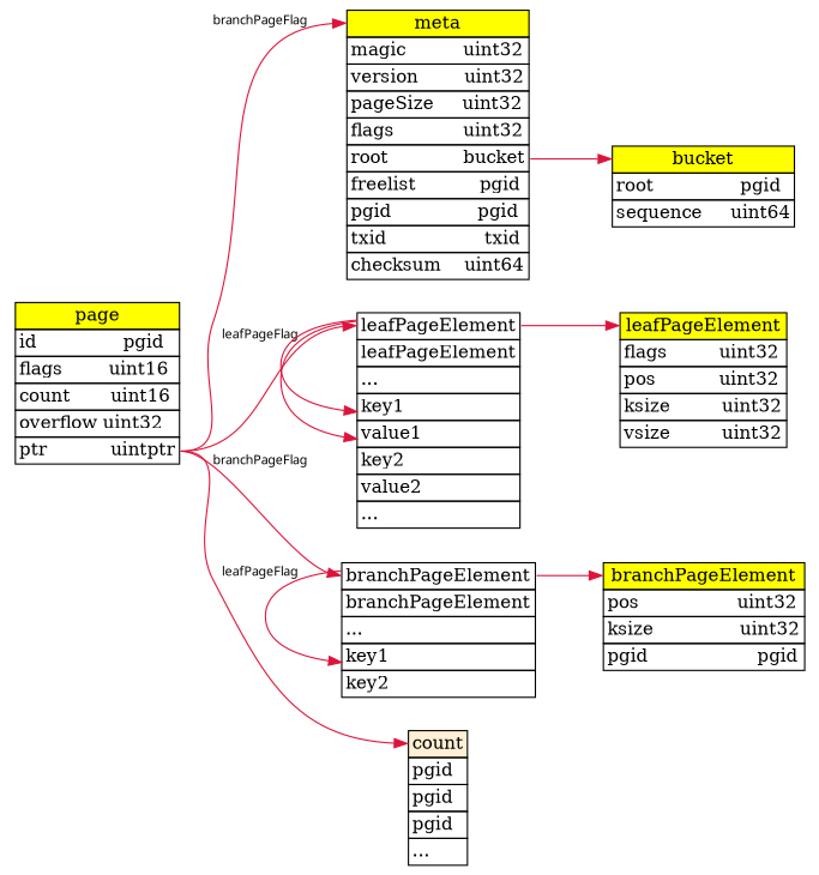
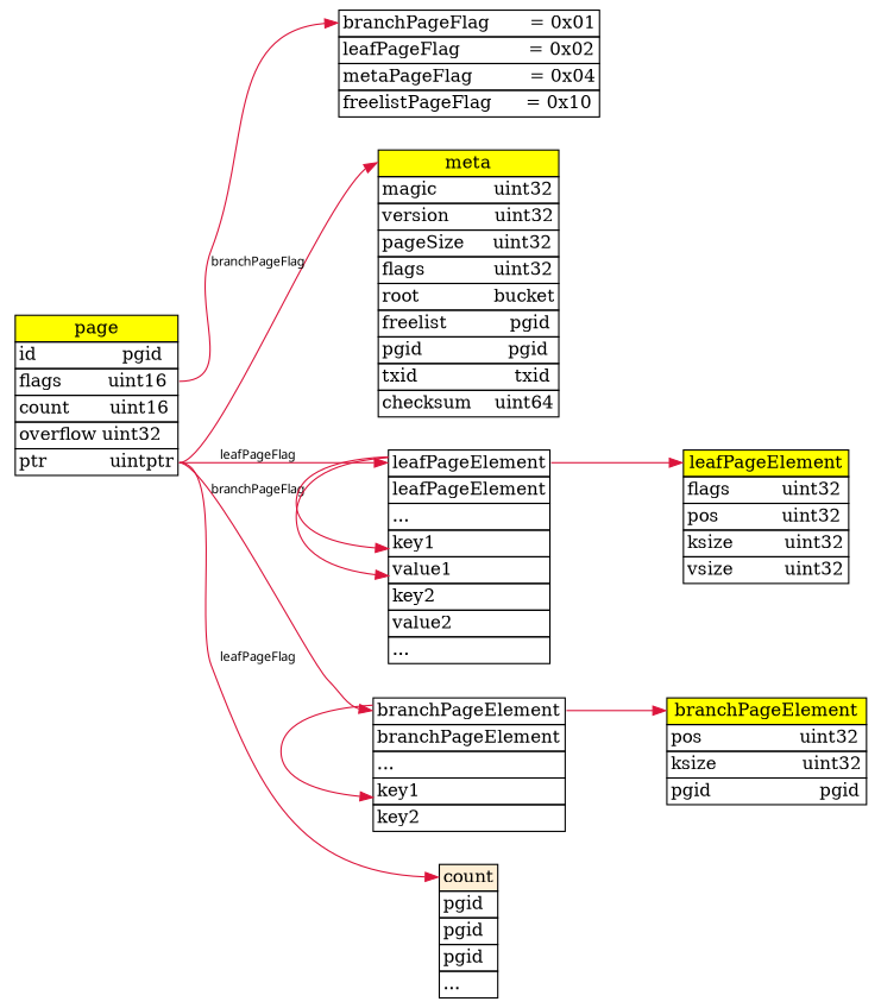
  digraph {
    rankdir=LR
    node [shape=none]
    edge [color=crimson fontname=Verdana fontsize=10 headport=head style=solid tailport=element]
    n1 [label=<<table border="0" cellspacing="0">     <tr><td bgcolor="yellow" border="1" port="head">page</td></tr>     <tr><td border="1" align="left">id&nbsp;&nbsp;&nbsp;&nbsp;&nbsp;&nbsp;&nbsp;&nbsp;&nbsp;&nbsp;&nbsp;&nbsp;&nbsp;&nbsp;&nbsp;pgid</td></tr>     <tr><td border="1" align="left" port="flag">flags&nbsp;&nbsp;&nbsp;&nbsp;&nbsp;&nbsp;&nbsp;&nbsp;uint16</td></tr>     <tr><td border="1" align="left">count&nbsp;&nbsp;&nbsp;&nbsp;&nbsp;&nbsp;&nbsp;uint16</td></tr>     <tr><td border="1" align="left">overflow&nbsp;uint32</td></tr>     <tr><td border="1" align="left" port="content">ptr&nbsp;&nbsp;&nbsp;&nbsp;&nbsp;&nbsp;&nbsp;&nbsp;&nbsp;&nbsp;&nbsp;uintptr</td></tr>     </table>>]
+   n2 [label=<<table border="0" cellspacing="0"> 	<tr><td border="1" align="left" port="head">branchPageFlag&nbsp;&nbsp;&nbsp;&nbsp;&nbsp;&nbsp;&nbsp;=&nbsp;0x01</td></tr> 	<tr><td border="1" align="left">leafPageFlag&nbsp;&nbsp;&nbsp;&nbsp;&nbsp;&nbsp;&nbsp;&nbsp;&nbsp;&nbsp;&nbsp;&nbsp;=&nbsp;0x02</td></tr> 	<tr><td border="1" align="left">metaPageFlag&nbsp;&nbsp;&nbsp;&nbsp;&nbsp;&nbsp;&nbsp;&nbsp;&nbsp;&nbsp;=&nbsp;0x04</td></tr> 	<tr><td border="1" align="left">freelistPageFlag&nbsp;&nbsp;&nbsp;&nbsp;&nbsp;&nbsp;=&nbsp;0x10</td></tr>     </table>>]
    n3 [label=<<table border="0" cellspacing="0">     <tr><td bgcolor="yellow" border="1" port="head">meta</td></tr> 	<tr><td border="1" align="left">magic&nbsp;&nbsp;&nbsp;&nbsp;&nbsp;&nbsp;&nbsp;&nbsp;&nbsp;&nbsp;uint32</td></tr> 	<tr><td border="1" align="left">version&nbsp;&nbsp;&nbsp;&nbsp;&nbsp;&nbsp;&nbsp;&nbsp;uint32</td></tr> 	<tr><td border="1" align="left">pageSize&nbsp;&nbsp;&nbsp;&nbsp;&nbsp;uint32</td></tr> 	<tr><td border="1" align="left">flags&nbsp;&nbsp;&nbsp;&nbsp;&nbsp;&nbsp;&nbsp;&nbsp;&nbsp;&nbsp;&nbsp;&nbsp;uint32</td></tr> 	<tr><td border="1" align="left" port="bucket">root&nbsp;&nbsp;&nbsp;&nbsp;&nbsp;&nbsp;&nbsp;&nbsp;&nbsp;&nbsp;&nbsp;&nbsp;&nbsp;bucket</td></tr> 	<tr><td border="1" align="left">freelist&nbsp;&nbsp;&nbsp;&nbsp;&nbsp;&nbsp;&nbsp;&nbsp;&nbsp;&nbsp;&nbsp;pgid</td></tr> 	<tr><td border="1" align="left">pgid&nbsp;&nbsp;&nbsp;&nbsp;&nbsp;&nbsp;&nbsp;&nbsp;&nbsp;&nbsp;&nbsp;&nbsp;&nbsp;&nbsp;&nbsp;pgid</td></tr> 	<tr><td border="1" align="left">txid&nbsp;&nbsp;&nbsp;&nbsp;&nbsp;&nbsp;&nbsp;&nbsp;&nbsp;&nbsp;&nbsp;&nbsp;&nbsp;&nbsp;&nbsp;&nbsp;&nbsp;txid</td></tr> 	<tr><td border="1" align="left">checksum&nbsp;&nbsp;&nbsp;&nbsp;uint64</td></tr>     </table>>]
    n4 [label=<<table border="0" cellspacing="0"> 	<tr><td border="1" align="left" port="element">leafPageElement</td></tr> 	<tr><td border="1" align="left">leafPageElement</td></tr> 	<tr><td border="1" align="left">...</td></tr> 	<tr><td border="1" align="left" port="key1">key1</td></tr> 	<tr><td border="1" align="left" port="val1">value1</td></tr> 	<tr><td border="1" align="left">key2</td></tr> 	<tr><td border="1" align="left">value2</td></tr> 	<tr><td border="1" align="left">...</td></tr>     </table>>]
    n5 [label=<<table border="0" cellspacing="0"> 	<tr><td border="1" align="left" port="element">branchPageElement</td></tr> 	<tr><td border="1" align="left">branchPageElement</td></tr> 	<tr><td border="1" align="left">...</td></tr> 	<tr><td border="1" align="left" port="key1">key1</td></tr> 	<tr><td border="1" align="left">key2</td></tr>     </table>>]
    n6 [label=<<table border="0" cellspacing="0">     <tr><td bgcolor="#FFEFD5" border="1" port="head">count</td></tr> 	<tr><td border="1" align="left">pgid</td></tr> 	<tr><td border="1" align="left">pgid</td></tr> 	<tr><td border="1" align="left">pgid</td></tr> 	<tr><td border="1" align="left">...</td></tr>     </table>>]
-   n7 [label=<<table border="0" cellspacing="0">     <tr><td bgcolor="yellow" border="1" port="head">bucket</td></tr> 	<tr><td border="1" align="left">root&nbsp;&nbsp;&nbsp;&nbsp;&nbsp;&nbsp;&nbsp;&nbsp;&nbsp;&nbsp;&nbsp;&nbsp;&nbsp;&nbsp;&nbsp;pgid</td></tr> 	<tr><td border="1" align="left">sequence&nbsp;&nbsp;&nbsp;&nbsp;&nbsp;uint64</td></tr>     </table>>]
    n8 [label=<<table border="0" cellspacing="0">     <tr><td bgcolor="yellow" border="1" port="head">leafPageElement</td></tr> 	<tr><td border="1" align="left">flags&nbsp;&nbsp;&nbsp;&nbsp;&nbsp;&nbsp;&nbsp;&nbsp;&nbsp;uint32</td></tr> 	<tr><td border="1" align="left">pos&nbsp;&nbsp;&nbsp;&nbsp;&nbsp;&nbsp;&nbsp;&nbsp;&nbsp;&nbsp;&nbsp;uint32</td></tr> 	<tr><td border="1" align="left">ksize&nbsp;&nbsp;&nbsp;&nbsp;&nbsp;&nbsp;&nbsp;&nbsp;&nbsp;uint32</td></tr> 	<tr><td border="1" align="left">vsize&nbsp;&nbsp;&nbsp;&nbsp;&nbsp;&nbsp;&nbsp;&nbsp;&nbsp;uint32</td></tr>     </table>>]
    n9 [label=<<table border="0" cellspacing="0">     <tr><td bgcolor="yellow" border="1" port="head">branchPageElement</td></tr> 	<tr><td border="1" align="left">pos&nbsp;&nbsp;&nbsp;&nbsp;&nbsp;&nbsp;&nbsp;&nbsp;&nbsp;&nbsp;&nbsp;&nbsp;&nbsp;&nbsp;&nbsp;&nbsp;&nbsp;uint32</td></tr> 	<tr><td border="1" align="left">ksize&nbsp;&nbsp;&nbsp;&nbsp;&nbsp;&nbsp;&nbsp;&nbsp;&nbsp;&nbsp;&nbsp;&nbsp;&nbsp;&nbsp;&nbsp;uint32</td></tr> 	<tr><td border="1" align="left">pgid&nbsp;&nbsp;&nbsp;&nbsp;&nbsp;&nbsp;&nbsp;&nbsp;&nbsp;&nbsp;&nbsp;&nbsp;&nbsp;&nbsp;&nbsp;&nbsp;&nbsp;&nbsp;&nbsp;pgid</td></tr>     </table>>]
+   n1 -> n2 [tailport=flag]
    n1 -> n3 [label=branchPageFlag tailport=content]
    n1 -> n4 [headport=element label=leafPageFlag tailport=content]
    n1 -> n5 [headport=element label=branchPageFlag tailport=content]
    n1 -> n6 [label=leafPageFlag tailport=content]
-   n3 -> n7 [tailport=bucket]
    n4 -> n4 [headport=key1]
    n4 -> n4 [headport=val1]
    n4 -> n8
    n5 -> n5 [headport=key1]
    n5 -> n9
  }
